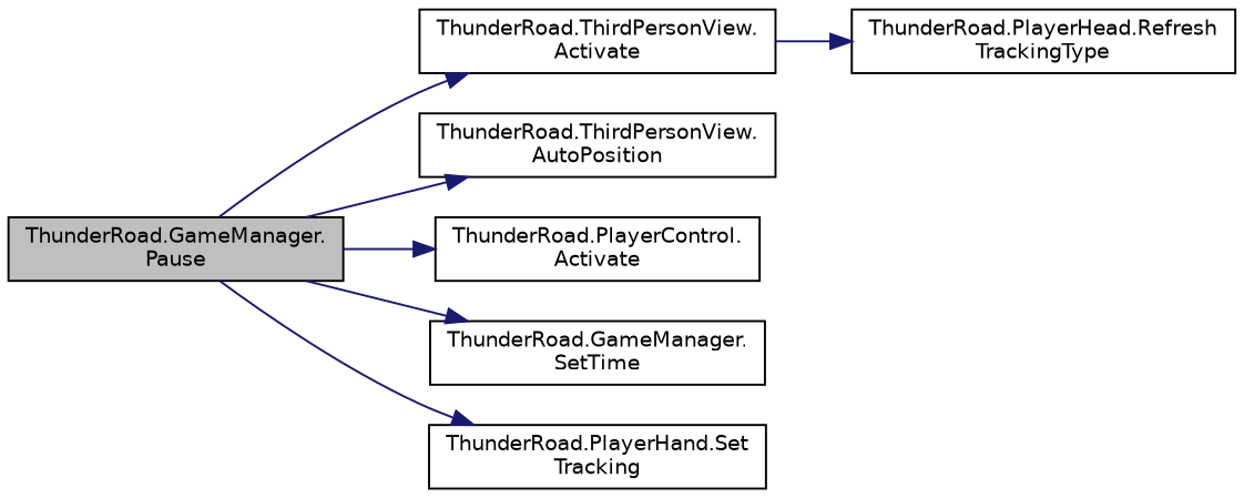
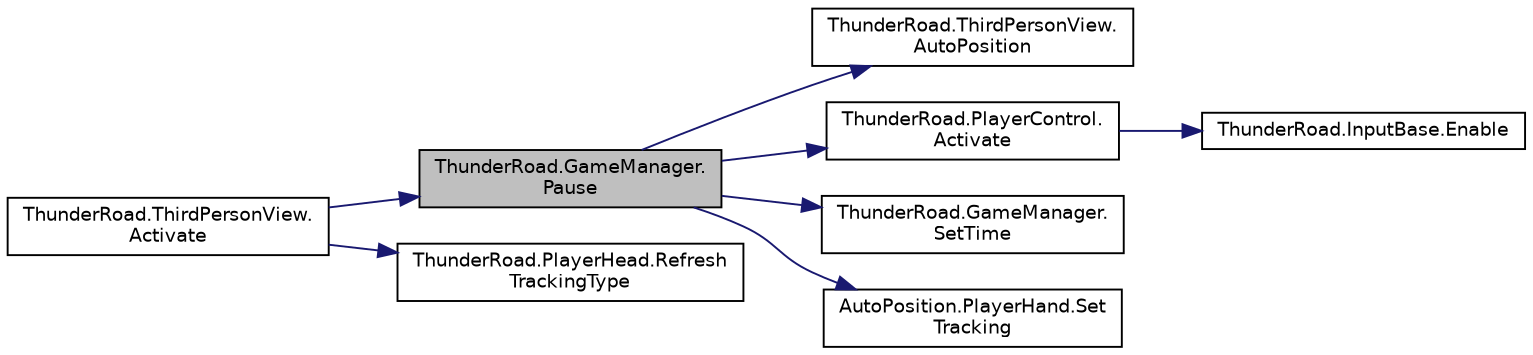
  digraph {
    rankdir=LR
    node [color=black fillcolor=white fontname=Helvetica fontsize=10 shape=record style=filled]
    edge [color=midnightblue fontname=Helvetica fontsize=10 labelfontname=Helvetica labelfontsize=10 style=solid]
    n1 [fillcolor=grey75 fontcolor=black height=0.2 label="ThunderRoad.GameManager.\lPause" width=0.4]
    n2 [height=0.2 label="ThunderRoad.ThirdPersonView.\lActivate" width=0.4]
    n3 [height=0.2 label="ThunderRoad.ThirdPersonView.\lAutoPosition" width=0.4]
    n4 [height=0.2 label="ThunderRoad.PlayerControl.\lActivate" width=0.4]
    n5 [height=0.2 label="ThunderRoad.GameManager.\lSetTime" width=0.4]
-   n6 [height=0.2 label="ThunderRoad.PlayerHand.Set\lTracking" width=0.4]
+   n6 [height=0.2 label="AutoPosition.PlayerHand.Set\lTracking" width=0.4]
    n7 [height=0.2 label="ThunderRoad.PlayerHead.Refresh\lTrackingType" width=0.4]
-   n1 -> n2
+   n8 [height=0.2 label="ThunderRoad.InputBase.Enable" width=0.4]
+   n2 -> n1
    n1 -> n3
    n1 -> n4
    n1 -> n5
    n1 -> n6
    n2 -> n7
+   n4 -> n8
  }
